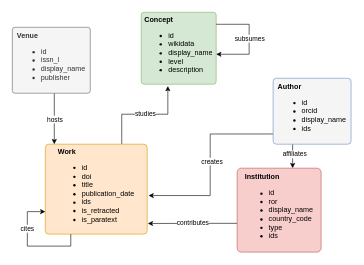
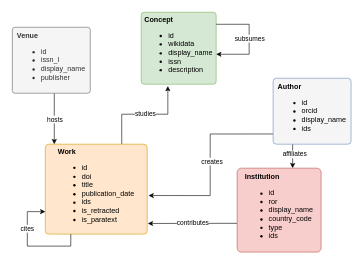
  <mxCell id="0" />
  <mxCell id="1" parent="0" />
  <mxCell id="2" style="edgeStyle=orthogonalEdgeStyle;rounded=0;orthogonalLoop=1;jettySize=auto;html=1;exitX=0.75;exitY=0;exitDx=0;exitDy=0;entryX=0.355;entryY=1.025;entryDx=0;entryDy=0;entryPerimeter=0;" parent="1" source="4" target="18" edge="1"><mxGeometry relative="1" as="geometry" /></mxCell>
  <mxCell id="3" value="studies" style="edgeLabel;html=1;align=center;verticalAlign=middle;resizable=0;points=[];" parent="2" vertex="1" connectable="0"><mxGeometry x="0.263" y="-4" relative="1" as="geometry"><mxPoint x="-21" y="-5" as="offset" /></mxGeometry></mxCell>
  <mxCell id="4" value="&lt;div style=&quot;text-align: left&quot;&gt;&lt;span&gt;&lt;b&gt;Work&lt;/b&gt;&lt;/span&gt;&lt;/div&gt;&lt;ul&gt;&lt;li style=&quot;text-align: left&quot;&gt;id&lt;/li&gt;&lt;li style=&quot;text-align: left&quot;&gt;doi&lt;/li&gt;&lt;li style=&quot;text-align: left&quot;&gt;title&lt;/li&gt;&lt;li style=&quot;text-align: left&quot;&gt;&lt;span&gt;publication_date&lt;/span&gt;&lt;br&gt;&lt;/li&gt;&lt;li style=&quot;text-align: left&quot;&gt;&lt;span&gt;ids&lt;/span&gt;&lt;/li&gt;&lt;li style=&quot;text-align: left&quot;&gt;&lt;span&gt;is_retracted&lt;br&gt;&lt;/span&gt;&lt;/li&gt;&lt;li style=&quot;text-align: left&quot;&gt;&lt;span&gt;is_paratext&lt;br&gt;&lt;/span&gt;&lt;/li&gt;&lt;/ul&gt;" style="rounded=1;whiteSpace=wrap;html=1;fillColor=#ffe6cc;strokeColor=#d79b00;arcSize=4;" parent="1" vertex="1"><mxGeometry x="75" y="240" width="170" height="150" as="geometry" /></mxCell>
  <mxCell id="5" style="edgeStyle=orthogonalEdgeStyle;rounded=0;orthogonalLoop=1;jettySize=auto;html=1;exitX=0.25;exitY=1;exitDx=0;exitDy=0;entryX=0;entryY=0.75;entryDx=0;entryDy=0;" parent="1" source="4" target="4" edge="1"><mxGeometry relative="1" as="geometry"><mxPoint x="65" y="340" as="targetPoint" /><Array as="points"><mxPoint x="118" y="410" /><mxPoint x="45" y="410" /><mxPoint x="45" y="353" /></Array></mxGeometry></mxCell>
  <mxCell id="6" value="cites" style="edgeLabel;html=1;align=center;verticalAlign=middle;resizable=0;points=[];" parent="5" vertex="1" connectable="0"><mxGeometry x="-0.103" y="2" relative="1" as="geometry"><mxPoint x="-12" y="-32" as="offset" /></mxGeometry></mxCell>
  <mxCell id="7" style="edgeStyle=orthogonalEdgeStyle;rounded=0;orthogonalLoop=1;jettySize=auto;html=1;entryX=1.013;entryY=0.571;entryDx=0;entryDy=0;entryPerimeter=0;exitX=0;exitY=0.845;exitDx=0;exitDy=0;exitPerimeter=0;" parent="1" source="11" target="4" edge="1"><mxGeometry relative="1" as="geometry" /></mxCell>
  <mxCell id="8" value="creates" style="edgeLabel;html=1;align=center;verticalAlign=middle;resizable=0;points=[];" parent="7" vertex="1" connectable="0"><mxGeometry x="0.17" y="2" relative="1" as="geometry"><mxPoint y="-31" as="offset" /></mxGeometry></mxCell>
  <mxCell id="9" style="edgeStyle=orthogonalEdgeStyle;rounded=0;orthogonalLoop=1;jettySize=auto;html=1;entryX=0.661;entryY=0;entryDx=0;entryDy=0;exitX=0.25;exitY=1;exitDx=0;exitDy=0;entryPerimeter=0;" parent="1" source="11" target="17" edge="1"><mxGeometry relative="1" as="geometry"><mxPoint x="500" y="240" as="sourcePoint" /></mxGeometry></mxCell>
  <mxCell id="10" value="affiliates" style="edgeLabel;html=1;align=center;verticalAlign=middle;resizable=0;points=[];" parent="9" vertex="1" connectable="0"><mxGeometry x="-0.2" y="-3" relative="1" as="geometry"><mxPoint x="6" as="offset" /></mxGeometry></mxCell>
  <mxCell id="11" value="&lt;div style=&quot;text-align: left&quot;&gt;&lt;span&gt;&lt;b&gt;Author&lt;/b&gt;&lt;/span&gt;&lt;/div&gt;&lt;ul&gt;&lt;li style=&quot;text-align: left&quot;&gt;id&lt;/li&gt;&lt;li style=&quot;text-align: left&quot;&gt;&lt;span&gt;orcid&lt;/span&gt;&lt;br&gt;&lt;/li&gt;&lt;li style=&quot;text-align: left&quot;&gt;&lt;span&gt;display_name&lt;br&gt;&lt;/span&gt;&lt;/li&gt;&lt;li style=&quot;text-align: left&quot;&gt;&lt;span&gt;ids&lt;br&gt;&lt;/span&gt;&lt;/li&gt;&lt;/ul&gt;" style="rounded=1;whiteSpace=wrap;html=1;fillColor=#f5f5f5;strokeColor=#6c8ebf;arcSize=5;" parent="1" vertex="1"><mxGeometry x="455" y="130" width="130" height="110" as="geometry" /></mxCell>
  <mxCell id="12" style="edgeStyle=orthogonalEdgeStyle;rounded=0;orthogonalLoop=1;jettySize=auto;html=1;" parent="1" source="14" edge="1"><mxGeometry relative="1" as="geometry"><mxPoint x="90" y="240" as="targetPoint" /><Array as="points"><mxPoint x="90" y="240" /></Array></mxGeometry></mxCell>
  <mxCell id="13" value="hosts" style="edgeLabel;html=1;align=center;verticalAlign=middle;resizable=0;points=[];" parent="12" vertex="1" connectable="0"><mxGeometry x="0.213" y="3" relative="1" as="geometry"><mxPoint x="-3" y="-9" as="offset" /></mxGeometry></mxCell>
  <mxCell id="14" value="&lt;div style=&quot;text-align: left&quot;&gt;&lt;b&gt;Venue&lt;/b&gt;&lt;/div&gt;&lt;ul&gt;&lt;li style=&quot;text-align: left&quot;&gt;id&lt;/li&gt;&lt;li style=&quot;text-align: left&quot;&gt;&lt;span&gt;issn_l&lt;/span&gt;&lt;br&gt;&lt;/li&gt;&lt;li style=&quot;text-align: left&quot;&gt;&lt;span&gt;display_name&lt;br&gt;&lt;/span&gt;&lt;/li&gt;&lt;li style=&quot;text-align: left&quot;&gt;&lt;span&gt;publisher&lt;br&gt;&lt;/span&gt;&lt;/li&gt;&lt;/ul&gt;" style="rounded=1;whiteSpace=wrap;html=1;fillColor=#f5f5f5;fontColor=#333333;strokeColor=#666666;arcSize=4;" parent="1" vertex="1"><mxGeometry x="20" y="45" width="130" height="110" as="geometry" /></mxCell>
  <mxCell id="15" style="edgeStyle=orthogonalEdgeStyle;rounded=0;orthogonalLoop=1;jettySize=auto;html=1;entryX=1.006;entryY=0.882;entryDx=0;entryDy=0;entryPerimeter=0;" parent="1" source="17" edge="1" target="4"><mxGeometry relative="1" as="geometry"><mxPoint x="245" y="380" as="targetPoint" /><Array as="points"><mxPoint x="325" y="372" /><mxPoint x="325" y="372" /></Array></mxGeometry></mxCell>
  <mxCell id="16" value="contributes" style="edgeLabel;html=1;align=center;verticalAlign=middle;resizable=0;points=[];" parent="15" vertex="1" connectable="0"><mxGeometry x="-0.066" relative="1" as="geometry"><mxPoint x="-5" y="-1" as="offset" /></mxGeometry></mxCell>
  <mxCell id="17" value="&lt;div style=&quot;text-align: left&quot;&gt;&lt;b&gt;Institution&lt;/b&gt;&lt;/div&gt;&lt;ul&gt;&lt;li style=&quot;text-align: left&quot;&gt;id&lt;/li&gt;&lt;li style=&quot;text-align: left&quot;&gt;&lt;span&gt;ror&lt;/span&gt;&lt;br&gt;&lt;/li&gt;&lt;li style=&quot;text-align: left&quot;&gt;&lt;span&gt;display_name&lt;br&gt;&lt;/span&gt;&lt;/li&gt;&lt;li style=&quot;text-align: left&quot;&gt;&lt;span&gt;country_code&lt;br&gt;&lt;/span&gt;&lt;/li&gt;&lt;li style=&quot;text-align: left&quot;&gt;&lt;span&gt;type&lt;br&gt;&lt;/span&gt;&lt;/li&gt;&lt;li style=&quot;text-align: left&quot;&gt;&lt;span&gt;ids&lt;br&gt;&lt;/span&gt;&lt;/li&gt;&lt;/ul&gt;" style="rounded=1;whiteSpace=wrap;html=1;fillColor=#f8cecc;strokeColor=#b85450;arcSize=5;" parent="1" vertex="1"><mxGeometry x="395" y="280" width="140" height="140" as="geometry" /></mxCell>
- <mxCell id="18" value="&lt;div style=&quot;text-align: left;&quot;&gt;&lt;span&gt;&lt;b&gt;Concept&lt;/b&gt;&lt;/span&gt;&lt;/div&gt;&lt;span style=&quot;background-color: initial;&quot;&gt;&lt;div style=&quot;text-align: left;&quot;&gt;&lt;ul&gt;&lt;li&gt;&lt;span style=&quot;background-color: initial;&quot;&gt;id&lt;/span&gt;&lt;/li&gt;&lt;li&gt;&lt;span style=&quot;background-color: initial;&quot;&gt;wikidata&lt;/span&gt;&lt;/li&gt;&lt;li&gt;&lt;span style=&quot;background-color: initial;&quot;&gt;display_name&lt;/span&gt;&lt;/li&gt;&lt;li&gt;&lt;span style=&quot;background-color: initial;&quot;&gt;level&lt;/span&gt;&lt;/li&gt;&lt;li&gt;&lt;span style=&quot;background-color: initial;&quot;&gt;description&lt;/span&gt;&lt;/li&gt;&lt;/ul&gt;&lt;/div&gt;&lt;/span&gt;" style="rounded=1;whiteSpace=wrap;html=1;fillColor=#d5e8d4;strokeColor=#82b366;arcSize=4;" parent="1" vertex="1"><mxGeometry x="235" y="20" width="125" height="120" as="geometry" /></mxCell>
+ <mxCell id="18" value="&lt;div style=&quot;text-align: left;&quot;&gt;&lt;span&gt;&lt;b&gt;Concept&lt;/b&gt;&lt;/span&gt;&lt;/div&gt;&lt;span style=&quot;background-color: initial;&quot;&gt;&lt;div style=&quot;text-align: left;&quot;&gt;&lt;ul&gt;&lt;li&gt;&lt;span style=&quot;background-color: initial;&quot;&gt;id&lt;/span&gt;&lt;/li&gt;&lt;li&gt;&lt;span style=&quot;background-color: initial;&quot;&gt;wikidata&lt;/span&gt;&lt;/li&gt;&lt;li&gt;&lt;span style=&quot;background-color: initial;&quot;&gt;display_name&lt;/span&gt;&lt;/li&gt;&lt;li&gt;&lt;span style=&quot;background-color: initial;&quot;&gt;issn&lt;/span&gt;&lt;/li&gt;&lt;li&gt;&lt;span style=&quot;background-color: initial;&quot;&gt;description&lt;/span&gt;&lt;/li&gt;&lt;/ul&gt;&lt;/div&gt;&lt;/span&gt;" style="rounded=1;whiteSpace=wrap;html=1;fillColor=#d5e8d4;strokeColor=#82b366;arcSize=4;" parent="1" vertex="1"><mxGeometry x="235" y="20" width="125" height="120" as="geometry" /></mxCell>
  <mxCell id="19" style="edgeStyle=orthogonalEdgeStyle;rounded=0;orthogonalLoop=1;jettySize=auto;html=1;" parent="1" source="18" edge="1"><mxGeometry relative="1" as="geometry"><mxPoint x="360" y="90" as="targetPoint" /><Array as="points"><mxPoint x="415" y="40" /><mxPoint x="415" y="90" /></Array></mxGeometry></mxCell>
  <mxCell id="20" value="subsumes" style="edgeLabel;html=1;align=center;verticalAlign=middle;resizable=0;points=[];" parent="19" vertex="1" connectable="0"><mxGeometry x="0.279" y="1" relative="1" as="geometry"><mxPoint x="-1" y="-24" as="offset" /></mxGeometry></mxCell>
